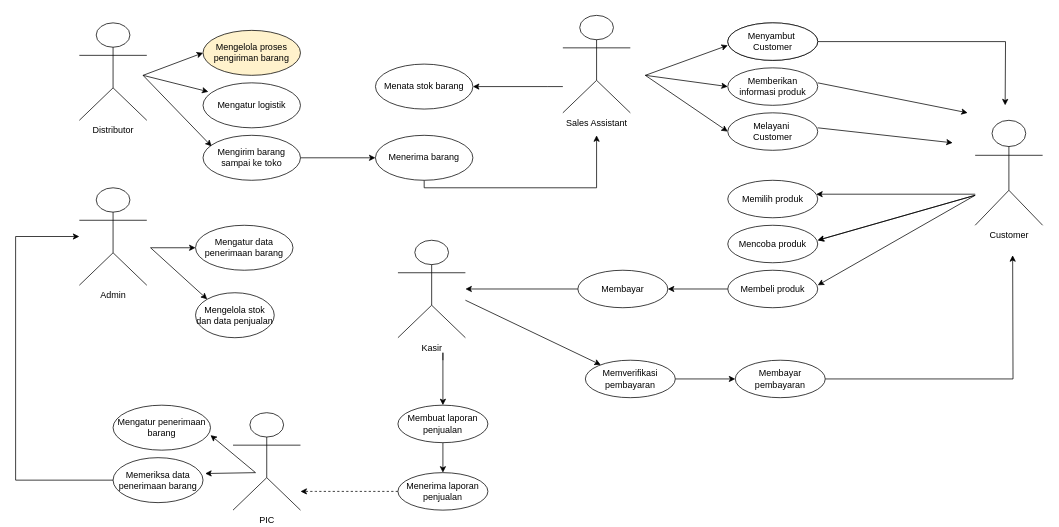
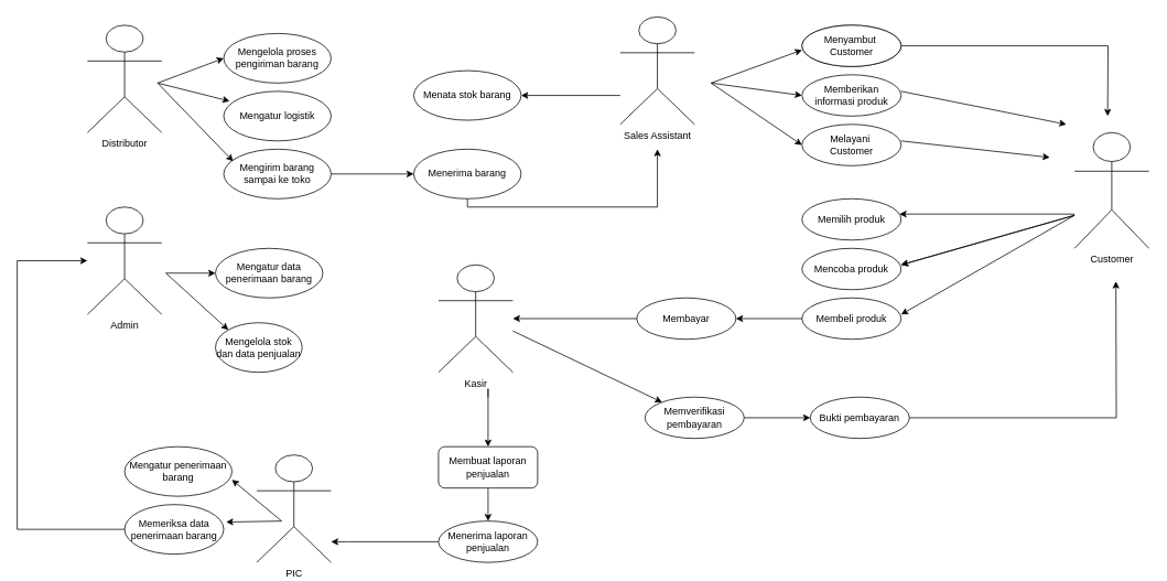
  <mxCell id="0" />
  <mxCell id="1" parent="0" />
  <mxCell id="2" style="edgeStyle=orthogonalEdgeStyle;rounded=0;orthogonalLoop=1;jettySize=auto;html=1;entryX=1;entryY=0.5;entryDx=0;entryDy=0;" edge="1" parent="1" source="3" target="57"><mxGeometry relative="1" as="geometry"><Array as="points"><mxPoint x="730" y="115" /><mxPoint x="730" y="115" /></Array></mxGeometry></mxCell>
  <mxCell id="3" value="Sales Assistant" style="shape=umlActor;verticalLabelPosition=bottom;verticalAlign=top;html=1;outlineConnect=0;" vertex="1" parent="1"><mxGeometry x="750" y="20" width="90" height="130" as="geometry" /></mxCell>
  <mxCell id="4" value="" style="edgeStyle=orthogonalEdgeStyle;rounded=0;orthogonalLoop=1;jettySize=auto;html=1;" edge="1" parent="1" target="33"><mxGeometry relative="1" as="geometry"><mxPoint x="590" y="480" as="sourcePoint" /><Array as="points"><mxPoint x="590" y="470" /></Array></mxGeometry></mxCell>
  <mxCell id="5" value="PIC" style="shape=umlActor;verticalLabelPosition=bottom;verticalAlign=top;html=1;outlineConnect=0;" vertex="1" parent="1"><mxGeometry x="310" y="550" width="90" height="130" as="geometry" /></mxCell>
  <mxCell id="6" style="edgeStyle=orthogonalEdgeStyle;rounded=0;orthogonalLoop=1;jettySize=auto;html=1;" edge="1" parent="1" source="7" target="18"><mxGeometry relative="1" as="geometry"><Array as="points"><mxPoint x="1300" y="250" /><mxPoint x="1300" y="250" /></Array></mxGeometry></mxCell>
  <mxCell id="7" value="Customer" style="shape=umlActor;verticalLabelPosition=bottom;verticalAlign=top;html=1;outlineConnect=0;" vertex="1" parent="1"><mxGeometry x="1300" y="160" width="90" height="140" as="geometry" /></mxCell>
  <mxCell id="8" value="Menyambut&amp;nbsp;&lt;br&gt;Customer" style="ellipse;whiteSpace=wrap;html=1;" vertex="1" parent="1"><mxGeometry x="970" y="30" width="120" height="50" as="geometry" /></mxCell>
  <mxCell id="9" style="edgeStyle=orthogonalEdgeStyle;rounded=0;orthogonalLoop=1;jettySize=auto;html=1;" edge="1" parent="1" source="10"><mxGeometry relative="1" as="geometry"><mxPoint x="1340" y="140" as="targetPoint" /></mxGeometry></mxCell>
  <mxCell id="10" value="Menyambut&amp;nbsp;&lt;br&gt;Customer" style="ellipse;whiteSpace=wrap;html=1;" vertex="1" parent="1"><mxGeometry x="970" y="30" width="120" height="50" as="geometry" /></mxCell>
  <mxCell id="11" value="Memberikan informasi produk" style="ellipse;whiteSpace=wrap;html=1;" vertex="1" parent="1"><mxGeometry x="970" y="90" width="120" height="50" as="geometry" /></mxCell>
  <mxCell id="12" value="Melayani&amp;nbsp;&lt;br&gt;Customer" style="ellipse;whiteSpace=wrap;html=1;" vertex="1" parent="1"><mxGeometry x="970" y="150" width="120" height="50" as="geometry" /></mxCell>
  <mxCell id="13" value="" style="endArrow=classic;html=1;rounded=0;" edge="1" parent="1"><mxGeometry width="50" height="50" relative="1" as="geometry"><mxPoint x="860" y="100" as="sourcePoint" /><mxPoint x="970" y="60" as="targetPoint" /></mxGeometry></mxCell>
  <mxCell id="14" value="" style="endArrow=classic;html=1;rounded=0;entryX=0;entryY=0.5;entryDx=0;entryDy=0;" edge="1" parent="1" target="11"><mxGeometry width="50" height="50" relative="1" as="geometry"><mxPoint x="860" y="100" as="sourcePoint" /><mxPoint x="970" y="60" as="targetPoint" /></mxGeometry></mxCell>
  <mxCell id="15" value="" style="endArrow=classic;html=1;rounded=0;entryX=0;entryY=0.5;entryDx=0;entryDy=0;" edge="1" parent="1" target="12"><mxGeometry width="50" height="50" relative="1" as="geometry"><mxPoint x="860" y="100" as="sourcePoint" /><mxPoint x="980" y="70" as="targetPoint" /></mxGeometry></mxCell>
  <mxCell id="16" value="" style="endArrow=classic;html=1;rounded=0;" edge="1" parent="1"><mxGeometry width="50" height="50" relative="1" as="geometry"><mxPoint x="1090" y="110" as="sourcePoint" /><mxPoint x="1290" y="150" as="targetPoint" /></mxGeometry></mxCell>
  <mxCell id="17" value="" style="endArrow=classic;html=1;rounded=0;" edge="1" parent="1"><mxGeometry width="50" height="50" relative="1" as="geometry"><mxPoint x="1090" y="170" as="sourcePoint" /><mxPoint x="1270" y="190" as="targetPoint" /></mxGeometry></mxCell>
  <mxCell id="18" value="Memilih produk" style="ellipse;whiteSpace=wrap;html=1;" vertex="1" parent="1"><mxGeometry x="970" y="240" width="120" height="50" as="geometry" /></mxCell>
  <mxCell id="19" value="Mencoba produk" style="ellipse;whiteSpace=wrap;html=1;" vertex="1" parent="1"><mxGeometry x="970" y="300" width="120" height="50" as="geometry" /></mxCell>
  <mxCell id="20" style="edgeStyle=orthogonalEdgeStyle;rounded=0;orthogonalLoop=1;jettySize=auto;html=1;entryX=1;entryY=0.5;entryDx=0;entryDy=0;" edge="1" parent="1" source="21" target="26"><mxGeometry relative="1" as="geometry" /></mxCell>
  <mxCell id="21" value="Membeli produk" style="ellipse;whiteSpace=wrap;html=1;" vertex="1" parent="1"><mxGeometry x="970" y="360" width="120" height="50" as="geometry" /></mxCell>
  <mxCell id="22" value="" style="endArrow=classic;html=1;rounded=0;" edge="1" parent="1"><mxGeometry width="50" height="50" relative="1" as="geometry"><mxPoint x="1300" y="260" as="sourcePoint" /><mxPoint x="1090" y="320" as="targetPoint" /></mxGeometry></mxCell>
  <mxCell id="23" value="" style="endArrow=classic;html=1;rounded=0;" edge="1" parent="1"><mxGeometry width="50" height="50" relative="1" as="geometry"><mxPoint x="1300" y="260" as="sourcePoint" /><mxPoint x="1090" y="320" as="targetPoint" /></mxGeometry></mxCell>
  <mxCell id="24" value="" style="endArrow=classic;html=1;rounded=0;" edge="1" parent="1"><mxGeometry width="50" height="50" relative="1" as="geometry"><mxPoint x="1300" y="260" as="sourcePoint" /><mxPoint x="1090" y="380" as="targetPoint" /></mxGeometry></mxCell>
  <mxCell id="25" style="edgeStyle=orthogonalEdgeStyle;rounded=0;orthogonalLoop=1;jettySize=auto;html=1;" edge="1" parent="1" source="26"><mxGeometry relative="1" as="geometry"><mxPoint y="385" as="targetPoint" x="620" /></mxGeometry></mxCell>
  <mxCell id="26" value="Membayar" style="ellipse;whiteSpace=wrap;html=1;" vertex="1" parent="1"><mxGeometry x="770" y="360" width="120" height="50" as="geometry" /></mxCell>
  <mxCell id="27" style="edgeStyle=orthogonalEdgeStyle;rounded=0;orthogonalLoop=1;jettySize=auto;html=1;entryX=0;entryY=0.5;entryDx=0;entryDy=0;" edge="1" parent="1" source="28" target="30"><mxGeometry relative="1" as="geometry" /></mxCell>
  <mxCell id="28" value="Memverifikasi pembayaran" style="ellipse;whiteSpace=wrap;html=1;" vertex="1" parent="1"><mxGeometry x="780" y="480" width="120" height="50" as="geometry" /></mxCell>
  <mxCell id="29" style="edgeStyle=orthogonalEdgeStyle;rounded=0;orthogonalLoop=1;jettySize=auto;html=1;" edge="1" parent="1" source="30"><mxGeometry relative="1" as="geometry"><mxPoint x="1350" y="340" as="targetPoint" /></mxGeometry></mxCell>
- <mxCell id="30" value="Membayar pembayaran" style="ellipse;whiteSpace=wrap;html=1;" vertex="1" parent="1"><mxGeometry x="980" y="480" width="120" height="50" as="geometry" /></mxCell>
+ <mxCell id="30" value="Bukti pembayaran" style="ellipse;whiteSpace=wrap;html=1;" vertex="1" parent="1"><mxGeometry x="980" y="480" width="120" height="50" as="geometry" /></mxCell>
  <mxCell id="31" value="" style="endArrow=classic;html=1;rounded=0;" edge="1" parent="1" target="28"><mxGeometry width="50" height="50" relative="1" as="geometry"><mxPoint y="400" as="sourcePoint" x="620" /><mxPoint x="750" y="390" as="targetPoint" /></mxGeometry></mxCell>
  <mxCell id="32" style="edgeStyle=orthogonalEdgeStyle;rounded=0;orthogonalLoop=1;jettySize=auto;html=1;entryX=0.5;entryY=0;entryDx=0;entryDy=0;" edge="1" parent="1" source="33" target="35"><mxGeometry relative="1" as="geometry" /></mxCell>
- <mxCell id="33" value="Membuat laporan penjualan" style="ellipse;whiteSpace=wrap;html=1;" vertex="1" parent="1"><mxGeometry x="530" y="540" width="120" height="50" as="geometry" /></mxCell>
- <mxCell id="34" style="edgeStyle=orthogonalEdgeStyle;rounded=0;orthogonalLoop=1;jettySize=auto;html=1;dashed=1;" edge="1" parent="1" source="35" target="5"><mxGeometry relative="1" as="geometry"><Array as="points"><mxPoint x="420" y="655" /><mxPoint x="420" y="655" /></Array></mxGeometry></mxCell>
+ <mxCell id="33" value="Membuat laporan penjualan" style="whiteSpace=wrap;html=1;rounded=1;" vertex="1" parent="1"><mxGeometry x="530" y="540" width="120" height="50" as="geometry" /></mxCell>
+ <mxCell id="34" style="edgeStyle=orthogonalEdgeStyle;rounded=0;orthogonalLoop=1;jettySize=auto;html=1;" edge="1" parent="1" source="35" target="5"><mxGeometry relative="1" as="geometry"><Array as="points"><mxPoint x="420" y="655" /><mxPoint x="420" y="655" /></Array></mxGeometry></mxCell>
  <mxCell id="35" value="Menerima laporan penjualan" style="ellipse;whiteSpace=wrap;html=1;" vertex="1" parent="1"><mxGeometry x="530" y="630" width="120" height="50" as="geometry" /></mxCell>
  <mxCell id="36" value="Kasir" style="shape=umlActor;verticalLabelPosition=bottom;verticalAlign=top;html=1;outlineConnect=0;" vertex="1" parent="1"><mxGeometry x="530" y="320" width="90" height="130" as="geometry" /></mxCell>
  <mxCell id="37" value="Admin" style="shape=umlActor;verticalLabelPosition=bottom;verticalAlign=top;html=1;outlineConnect=0;" vertex="1" parent="1"><mxGeometry x="105" y="250" width="90" height="130" as="geometry" /></mxCell>
  <mxCell id="38" value="Distributor" style="shape=umlActor;verticalLabelPosition=bottom;verticalAlign=top;html=1;outlineConnect=0;" vertex="1" parent="1"><mxGeometry x="105" y="30" width="90" height="130" as="geometry" /></mxCell>
  <mxCell id="39" style="edgeStyle=orthogonalEdgeStyle;rounded=0;orthogonalLoop=1;jettySize=auto;html=1;" edge="1" parent="1" source="40" target="37"><mxGeometry relative="1" as="geometry"><Array as="points"><mxPoint x="20" y="640" /><mxPoint x="20" y="315" /></Array></mxGeometry></mxCell>
  <mxCell id="40" value="Memeriksa data penerimaan barang" style="ellipse;whiteSpace=wrap;html=1;" vertex="1" parent="1"><mxGeometry x="150" y="610" width="120" height="60" as="geometry" /></mxCell>
  <mxCell id="41" value="Mengatur penerimaan barang" style="ellipse;whiteSpace=wrap;html=1;" vertex="1" parent="1"><mxGeometry x="150" y="540" width="130" height="60" as="geometry" /></mxCell>
  <mxCell id="42" value="" style="endArrow=classic;html=1;rounded=0;" edge="1" parent="1"><mxGeometry width="50" height="50" relative="1" as="geometry"><mxPoint x="340" y="630" as="sourcePoint" /><mxPoint x="280" y="580" as="targetPoint" /></mxGeometry></mxCell>
  <mxCell id="43" value="" style="endArrow=classic;html=1;rounded=0;entryX=1.024;entryY=0.353;entryDx=0;entryDy=0;entryPerimeter=0;" edge="1" parent="1" target="40"><mxGeometry width="50" height="50" relative="1" as="geometry"><mxPoint x="340" y="630" as="sourcePoint" /><mxPoint x="290" y="590" as="targetPoint" /></mxGeometry></mxCell>
  <mxCell id="44" value="Mengatur data penerimaan barang" style="ellipse;whiteSpace=wrap;html=1;" vertex="1" parent="1"><mxGeometry x="260" y="300" width="130" height="60" as="geometry" /></mxCell>
  <mxCell id="45" value="Mengelola stok dan data penjualan" style="ellipse;whiteSpace=wrap;html=1;" vertex="1" parent="1"><mxGeometry x="260" y="390" width="105" height="60" as="geometry" /></mxCell>
  <mxCell id="46" value="" style="endArrow=classic;html=1;rounded=0;entryX=0;entryY=0.5;entryDx=0;entryDy=0;" edge="1" parent="1" target="44"><mxGeometry width="50" height="50" relative="1" as="geometry"><mxPoint x="200" y="330" as="sourcePoint" /><mxPoint x="-70" y="480" as="targetPoint" /></mxGeometry></mxCell>
  <mxCell id="47" value="" style="endArrow=classic;html=1;rounded=0;entryX=0;entryY=0;entryDx=0;entryDy=0;" edge="1" parent="1" target="45"><mxGeometry width="50" height="50" relative="1" as="geometry"><mxPoint x="200" y="330" as="sourcePoint" /><mxPoint x="-70" y="480" as="targetPoint" /></mxGeometry></mxCell>
- <mxCell id="48" value="Mengelola proses pengiriman barang" style="ellipse;whiteSpace=wrap;html=1;fillColor=#fff2cc;" vertex="1" parent="1"><mxGeometry x="270" y="40" width="130" height="60" as="geometry" /></mxCell>
+ <mxCell id="48" value="Mengelola proses pengiriman barang" style="ellipse;whiteSpace=wrap;html=1;" vertex="1" parent="1"><mxGeometry x="270" y="40" width="130" height="60" as="geometry" /></mxCell>
  <mxCell id="49" value="Mengatur logistik" style="ellipse;whiteSpace=wrap;html=1;" vertex="1" parent="1"><mxGeometry x="270" y="110" width="130" height="60" as="geometry" /></mxCell>
  <mxCell id="50" style="edgeStyle=orthogonalEdgeStyle;rounded=0;orthogonalLoop=1;jettySize=auto;html=1;entryX=0;entryY=0.5;entryDx=0;entryDy=0;" edge="1" parent="1" source="51" target="56"><mxGeometry relative="1" as="geometry" /></mxCell>
  <mxCell id="51" value="Mengirim barang sampai ke toko" style="ellipse;whiteSpace=wrap;html=1;" vertex="1" parent="1"><mxGeometry x="270" y="180" width="130" height="60" as="geometry" /></mxCell>
  <mxCell id="52" value="" style="endArrow=classic;html=1;rounded=0;entryX=0;entryY=0.5;entryDx=0;entryDy=0;" edge="1" parent="1" target="48"><mxGeometry width="50" height="50" relative="1" as="geometry"><mxPoint x="190" y="100" as="sourcePoint" /><mxPoint x="240" y="50" as="targetPoint" /></mxGeometry></mxCell>
  <mxCell id="53" value="" style="endArrow=classic;html=1;rounded=0;entryX=0.055;entryY=0.198;entryDx=0;entryDy=0;entryPerimeter=0;" edge="1" parent="1" target="49"><mxGeometry width="50" height="50" relative="1" as="geometry"><mxPoint x="190" y="100" as="sourcePoint" /><mxPoint x="280" y="80" as="targetPoint" /></mxGeometry></mxCell>
  <mxCell id="54" value="" style="endArrow=classic;html=1;rounded=0;entryX=0.088;entryY=0.245;entryDx=0;entryDy=0;entryPerimeter=0;" edge="1" parent="1" target="51"><mxGeometry width="50" height="50" relative="1" as="geometry"><mxPoint x="190" y="100" as="sourcePoint" /><mxPoint x="287" y="132" as="targetPoint" /></mxGeometry></mxCell>
  <mxCell id="55" style="edgeStyle=orthogonalEdgeStyle;rounded=0;orthogonalLoop=1;jettySize=auto;html=1;" edge="1" parent="1" source="56"><mxGeometry relative="1" as="geometry"><mxPoint x="795" y="180" as="targetPoint" /><Array as="points"><mxPoint x="565" y="250" /><mxPoint x="795" y="250" /></Array></mxGeometry></mxCell>
  <mxCell id="56" value="Menerima barang" style="ellipse;whiteSpace=wrap;html=1;" vertex="1" parent="1"><mxGeometry x="500" y="180" width="130" height="60" as="geometry" /></mxCell>
  <mxCell id="57" value="Menata stok barang" style="ellipse;whiteSpace=wrap;html=1;" vertex="1" parent="1"><mxGeometry x="500" y="85" width="130" height="60" as="geometry" /></mxCell>
